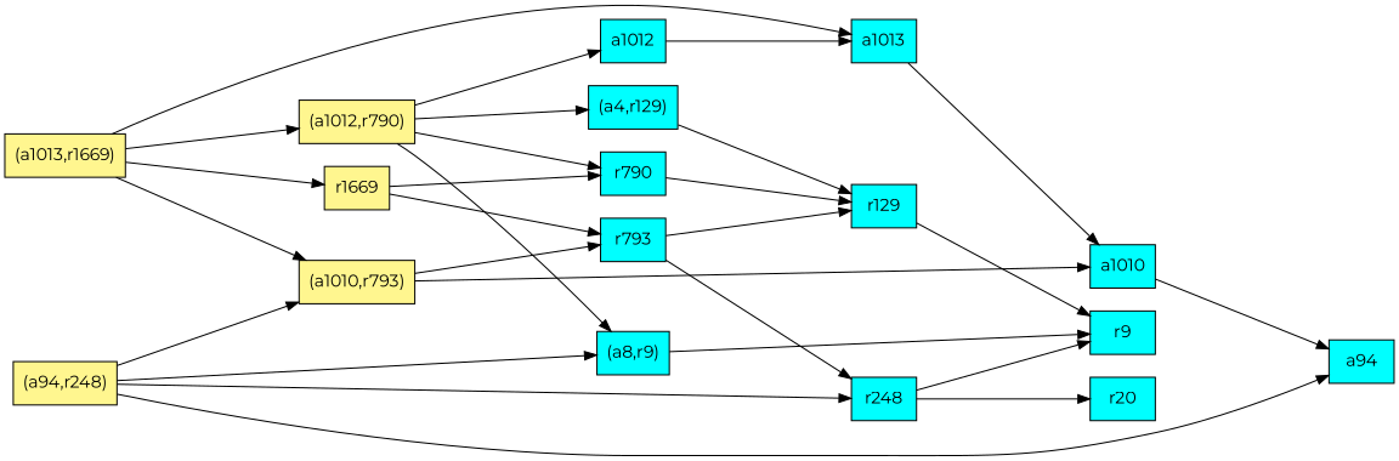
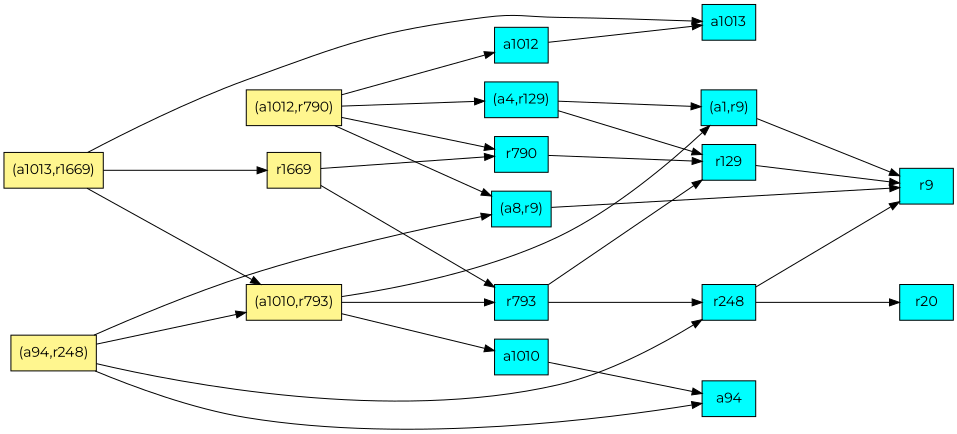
  digraph {
    fontname=Montserrat
    rankdir=LR
    ranksep=2.0
    node [fillcolor=cyan fontname=Montserrat shape=record style=filled]
    edge [fontname=Montserrat]
+   n1 [label="{(a1,r9)}"]
    n2 [label="{r9}"]
    n3 [label="{r129}"]
    n4 [label="{(a8,r9)}"]
    n5 [fillcolor=khaki1 label="{(a1012,r790)}"]
    n6 [label="{r790}"]
    n7 [label="{(a4,r129)}"]
    n8 [label="{a1012}"]
    n9 [label="{a1013}"]
    n10 [fillcolor=khaki1 label="{r1669}"]
    n11 [label="{r793}"]
    n12 [label="{r248}"]
    n13 [fillcolor=khaki1 label="{(a1010,r793)}"]
    n14 [label="{a1010}"]
    n15 [label="{a94}"]
    n16 [fillcolor=khaki1 label="{(a94,r248)}"]
    n17 [label="{r20}"]
    n18 [fillcolor=khaki1 label="{(a1013,r1669)}"]
+   n1 -> n2
    n3 -> n2
    n4 -> n2
    n5 -> n4
    n5 -> n6
    n5 -> n7
    n5 -> n8
    n6 -> n3
+   n7 -> n1
    n7 -> n3
    n8 -> n9
-   n9 -> n14
    n10 -> n6
    n10 -> n11
    n11 -> n3
    n11 -> n12
    n12 -> n2
    n12 -> n17
+   n13 -> n1
    n13 -> n11
    n13 -> n14
    n14 -> n15
    n16 -> n4
    n16 -> n12
    n16 -> n13
    n16 -> n15
-   n18 -> n5
    n18 -> n9
    n18 -> n10
    n18 -> n13
  }
